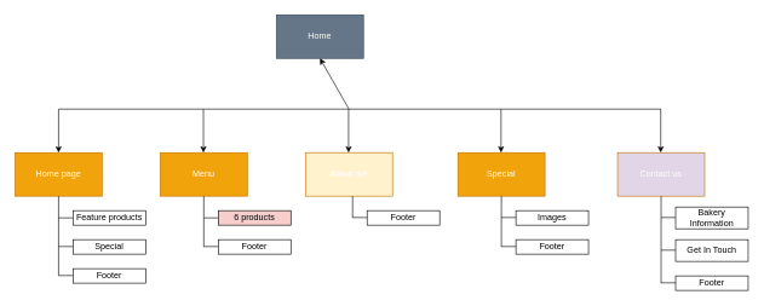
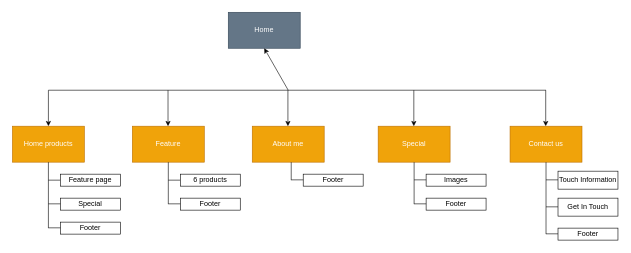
  <mxCell id="0" />
  <mxCell id="1" parent="0" />
  <mxCell id="2" value="Home" style="rounded=0;whiteSpace=wrap;html=1;fillColor=#647687;strokeColor=#314354;fontColor=#ffffff;" parent="1" vertex="1"><mxGeometry x="380" y="20" width="120" height="60" as="geometry" /></mxCell>
  <mxCell id="3" value="" style="endArrow=classic;html=1;entryX=0.5;entryY=1;entryDx=0;entryDy=0;" parent="1" target="2" edge="1"><mxGeometry width="50" height="50" relative="1" as="geometry"><mxPoint x="480" y="150" as="sourcePoint" /><mxPoint x="540" y="110" as="targetPoint" /></mxGeometry></mxCell>
  <mxCell id="4" value="" style="endArrow=none;html=1;" parent="1" edge="1"><mxGeometry width="50" height="50" relative="1" as="geometry"><mxPoint x="80" y="150" as="sourcePoint" /><mxPoint x="910" y="150" as="targetPoint" /></mxGeometry></mxCell>
  <mxCell id="5" value="" style="endArrow=classic;html=1;" parent="1" edge="1"><mxGeometry width="50" height="50" relative="1" as="geometry"><mxPoint x="80" y="150" as="sourcePoint" /><mxPoint x="80" y="210" as="targetPoint" /></mxGeometry></mxCell>
- <mxCell id="6" value="Home page" style="rounded=0;whiteSpace=wrap;html=1;fillColor=#f0a30a;strokeColor=#BD7000;fontColor=#ffffff;" parent="1" vertex="1"><mxGeometry x="20" y="210" width="120" height="60" as="geometry" /></mxCell>
- <mxCell id="7" value="About me" style="rounded=0;whiteSpace=wrap;html=1;fillColor=#fff2cc;strokeColor=#BD7000;fontColor=#ffffff;" parent="1" vertex="1"><mxGeometry x="420" y="210" width="120" height="60" as="geometry" /></mxCell>
- <mxCell id="8" value="Menu" style="rounded=0;whiteSpace=wrap;html=1;fillColor=#f0a30a;strokeColor=#BD7000;fontColor=#ffffff;" parent="1" vertex="1"><mxGeometry x="220" y="210" width="120" height="60" as="geometry" /></mxCell>
+ <mxCell id="6" value="Home products" style="rounded=0;whiteSpace=wrap;html=1;fillColor=#f0a30a;strokeColor=#BD7000;fontColor=#ffffff;" parent="1" vertex="1"><mxGeometry x="20" y="210" width="120" height="60" as="geometry" /></mxCell>
+ <mxCell id="7" value="About me" style="rounded=0;whiteSpace=wrap;html=1;fillColor=#f0a30a;strokeColor=#BD7000;fontColor=#ffffff;" parent="1" vertex="1"><mxGeometry x="420" y="210" width="120" height="60" as="geometry" /></mxCell>
+ <mxCell id="8" value="Feature" style="rounded=0;whiteSpace=wrap;html=1;fillColor=#f0a30a;strokeColor=#BD7000;fontColor=#ffffff;" parent="1" vertex="1"><mxGeometry x="220" y="210" width="120" height="60" as="geometry" /></mxCell>
  <mxCell id="9" value="Special" style="rounded=0;whiteSpace=wrap;html=1;fillColor=#f0a30a;strokeColor=#BD7000;fontColor=#ffffff;" parent="1" vertex="1"><mxGeometry x="630" y="210" width="120" height="60" as="geometry" /></mxCell>
  <mxCell id="10" value="" style="endArrow=classic;html=1;" parent="1" edge="1"><mxGeometry width="50" height="50" relative="1" as="geometry"><mxPoint x="479.5" y="150" as="sourcePoint" /><mxPoint x="479.5" y="210" as="targetPoint" /></mxGeometry></mxCell>
  <mxCell id="11" value="" style="endArrow=classic;html=1;" parent="1" edge="1"><mxGeometry width="50" height="50" relative="1" as="geometry"><mxPoint x="279.5" y="150" as="sourcePoint" /><mxPoint x="279.5" y="210" as="targetPoint" /></mxGeometry></mxCell>
  <mxCell id="12" value="" style="endArrow=classic;html=1;" parent="1" edge="1"><mxGeometry width="50" height="50" relative="1" as="geometry"><mxPoint x="689.5" y="150" as="sourcePoint" /><mxPoint x="689.5" y="210" as="targetPoint" /></mxGeometry></mxCell>
  <mxCell id="13" value="" style="endArrow=none;html=1;" parent="1" edge="1"><mxGeometry width="50" height="50" relative="1" as="geometry"><mxPoint x="80" y="380" as="sourcePoint" /><mxPoint x="80" y="270" as="targetPoint" /></mxGeometry></mxCell>
  <mxCell id="14" value="" style="endArrow=none;html=1;" parent="1" edge="1"><mxGeometry width="50" height="50" relative="1" as="geometry"><mxPoint x="80" y="300" as="sourcePoint" /><mxPoint x="100" y="300" as="targetPoint" /></mxGeometry></mxCell>
- <mxCell id="15" value="Feature products" style="rounded=0;whiteSpace=wrap;html=1;" parent="1" vertex="1"><mxGeometry x="100" y="290" width="100" height="20" as="geometry" /></mxCell>
+ <mxCell id="15" value="Feature page" style="rounded=0;whiteSpace=wrap;html=1;" parent="1" vertex="1"><mxGeometry x="100" y="290" width="100" height="20" as="geometry" /></mxCell>
  <mxCell id="16" value="Special" style="rounded=0;whiteSpace=wrap;html=1;" parent="1" vertex="1"><mxGeometry x="100" y="330" width="100" height="20" as="geometry" /></mxCell>
  <mxCell id="17" value="Footer" style="rounded=0;whiteSpace=wrap;html=1;" parent="1" vertex="1"><mxGeometry x="100" y="370" width="100" height="20" as="geometry" /></mxCell>
  <mxCell id="18" value="" style="endArrow=none;html=1;" parent="1" edge="1"><mxGeometry width="50" height="50" relative="1" as="geometry"><mxPoint x="80" y="339.5" as="sourcePoint" /><mxPoint x="100" y="339.5" as="targetPoint" /></mxGeometry></mxCell>
  <mxCell id="19" value="" style="endArrow=none;html=1;" parent="1" edge="1"><mxGeometry width="50" height="50" relative="1" as="geometry"><mxPoint x="80" y="379.5" as="sourcePoint" /><mxPoint x="100" y="379.5" as="targetPoint" /></mxGeometry></mxCell>
  <mxCell id="20" value="" style="endArrow=none;html=1;" parent="1" edge="1"><mxGeometry width="50" height="50" relative="1" as="geometry"><mxPoint x="485" y="300" as="sourcePoint" /><mxPoint x="485" y="270" as="targetPoint" /></mxGeometry></mxCell>
  <mxCell id="21" value="Footer" style="rounded=0;whiteSpace=wrap;html=1;" parent="1" vertex="1"><mxGeometry x="505" y="290" width="100" height="20" as="geometry" /></mxCell>
  <mxCell id="22" value="" style="endArrow=none;html=1;" parent="1" edge="1"><mxGeometry width="50" height="50" relative="1" as="geometry"><mxPoint x="485" y="299.5" as="sourcePoint" /><mxPoint x="505" y="299.5" as="targetPoint" /></mxGeometry></mxCell>
  <mxCell id="23" value="" style="endArrow=none;html=1;" parent="1" edge="1"><mxGeometry width="50" height="50" relative="1" as="geometry"><mxPoint x="280" y="340" as="sourcePoint" /><mxPoint x="280" y="270" as="targetPoint" /></mxGeometry></mxCell>
  <mxCell id="24" value="" style="endArrow=none;html=1;" parent="1" edge="1"><mxGeometry width="50" height="50" relative="1" as="geometry"><mxPoint x="280" y="300" as="sourcePoint" /><mxPoint x="300" y="300" as="targetPoint" /></mxGeometry></mxCell>
- <mxCell id="25" value="6 products" style="rounded=0;whiteSpace=wrap;html=1;fillColor=#f8cecc;" parent="1" vertex="1"><mxGeometry x="300" y="290" width="100" height="20" as="geometry" /></mxCell>
+ <mxCell id="25" value="6 products" style="rounded=0;whiteSpace=wrap;html=1;" parent="1" vertex="1"><mxGeometry x="300" y="290" width="100" height="20" as="geometry" /></mxCell>
  <mxCell id="26" value="Footer" style="rounded=0;whiteSpace=wrap;html=1;" parent="1" vertex="1"><mxGeometry x="300" y="330" width="100" height="20" as="geometry" /></mxCell>
  <mxCell id="27" value="" style="endArrow=none;html=1;" parent="1" edge="1"><mxGeometry width="50" height="50" relative="1" as="geometry"><mxPoint x="280" y="339.5" as="sourcePoint" /><mxPoint x="300" y="339.5" as="targetPoint" /></mxGeometry></mxCell>
  <mxCell id="28" value="" style="endArrow=none;html=1;entryX=0.5;entryY=1;entryDx=0;entryDy=0;" parent="1" target="9" edge="1"><mxGeometry width="50" height="50" relative="1" as="geometry"><mxPoint x="690" y="340" as="sourcePoint" /><mxPoint x="690" y="310" as="targetPoint" /></mxGeometry></mxCell>
  <mxCell id="29" value="Footer" style="rounded=0;whiteSpace=wrap;html=1;" parent="1" vertex="1"><mxGeometry x="710" y="330" width="100" height="20" as="geometry" /></mxCell>
  <mxCell id="30" value="" style="endArrow=none;html=1;" parent="1" edge="1"><mxGeometry width="50" height="50" relative="1" as="geometry"><mxPoint x="690" y="339.5" as="sourcePoint" /><mxPoint x="710" y="339.5" as="targetPoint" /></mxGeometry></mxCell>
  <mxCell id="31" value="Images" style="rounded=0;whiteSpace=wrap;html=1;" parent="1" vertex="1"><mxGeometry x="710" y="290" width="100" height="20" as="geometry" /></mxCell>
  <mxCell id="32" value="" style="endArrow=none;html=1;" parent="1" edge="1"><mxGeometry width="50" height="50" relative="1" as="geometry"><mxPoint x="690" y="299.5" as="sourcePoint" /><mxPoint x="710" y="299.5" as="targetPoint" /></mxGeometry></mxCell>
  <mxCell id="33" value="" style="endArrow=classic;html=1;" edge="1" parent="1"><mxGeometry width="50" height="50" relative="1" as="geometry"><mxPoint x="909.5" y="150" as="sourcePoint" /><mxPoint x="909.5" y="210" as="targetPoint" /></mxGeometry></mxCell>
- <mxCell id="34" value="Contact us" style="rounded=0;whiteSpace=wrap;html=1;fillColor=#e1d5e7;strokeColor=#BD7000;fontColor=#ffffff;" vertex="1" parent="1"><mxGeometry x="850" y="210" width="120" height="60" as="geometry" /></mxCell>
+ <mxCell id="34" value="Contact us" style="rounded=0;whiteSpace=wrap;html=1;fillColor=#f0a30a;strokeColor=#BD7000;fontColor=#ffffff;" vertex="1" parent="1"><mxGeometry x="850" y="210" width="120" height="60" as="geometry" /></mxCell>
  <mxCell id="35" value="" style="endArrow=none;html=1;entryX=0.5;entryY=1;entryDx=0;entryDy=0;" edge="1" parent="1"><mxGeometry width="50" height="50" relative="1" as="geometry"><mxPoint x="910" y="390" as="sourcePoint" /><mxPoint x="910" y="270" as="targetPoint" /></mxGeometry></mxCell>
  <mxCell id="36" value="Footer" style="rounded=0;whiteSpace=wrap;html=1;" vertex="1" parent="1"><mxGeometry x="930" y="380" width="100" height="20" as="geometry" /></mxCell>
  <mxCell id="37" value="" style="endArrow=none;html=1;" edge="1" parent="1"><mxGeometry width="50" height="50" relative="1" as="geometry"><mxPoint x="910" y="344.5" as="sourcePoint" /><mxPoint x="930" y="344.5" as="targetPoint" /><Array as="points"><mxPoint x="920" y="344.5" /></Array></mxGeometry></mxCell>
- <mxCell id="38" value="Bakery Information" style="rounded=0;whiteSpace=wrap;html=1;" vertex="1" parent="1"><mxGeometry x="930" y="285" width="100" height="30" as="geometry" /></mxCell>
+ <mxCell id="38" value="Touch Information" style="rounded=0;whiteSpace=wrap;html=1;" vertex="1" parent="1"><mxGeometry x="930" y="285" width="100" height="30" as="geometry" /></mxCell>
  <mxCell id="39" value="" style="endArrow=none;html=1;" edge="1" parent="1"><mxGeometry width="50" height="50" relative="1" as="geometry"><mxPoint x="910" y="299.5" as="sourcePoint" /><mxPoint x="930" y="299.5" as="targetPoint" /></mxGeometry></mxCell>
  <mxCell id="40" value="Get In Touch" style="rounded=0;whiteSpace=wrap;html=1;" vertex="1" parent="1"><mxGeometry x="930" y="330" width="100" height="30" as="geometry" /></mxCell>
  <mxCell id="41" value="" style="endArrow=none;html=1;" edge="1" parent="1"><mxGeometry width="50" height="50" relative="1" as="geometry"><mxPoint x="910" y="389.5" as="sourcePoint" /><mxPoint x="930" y="389.5" as="targetPoint" /><Array as="points"><mxPoint x="920" y="389.5" /></Array></mxGeometry></mxCell>
